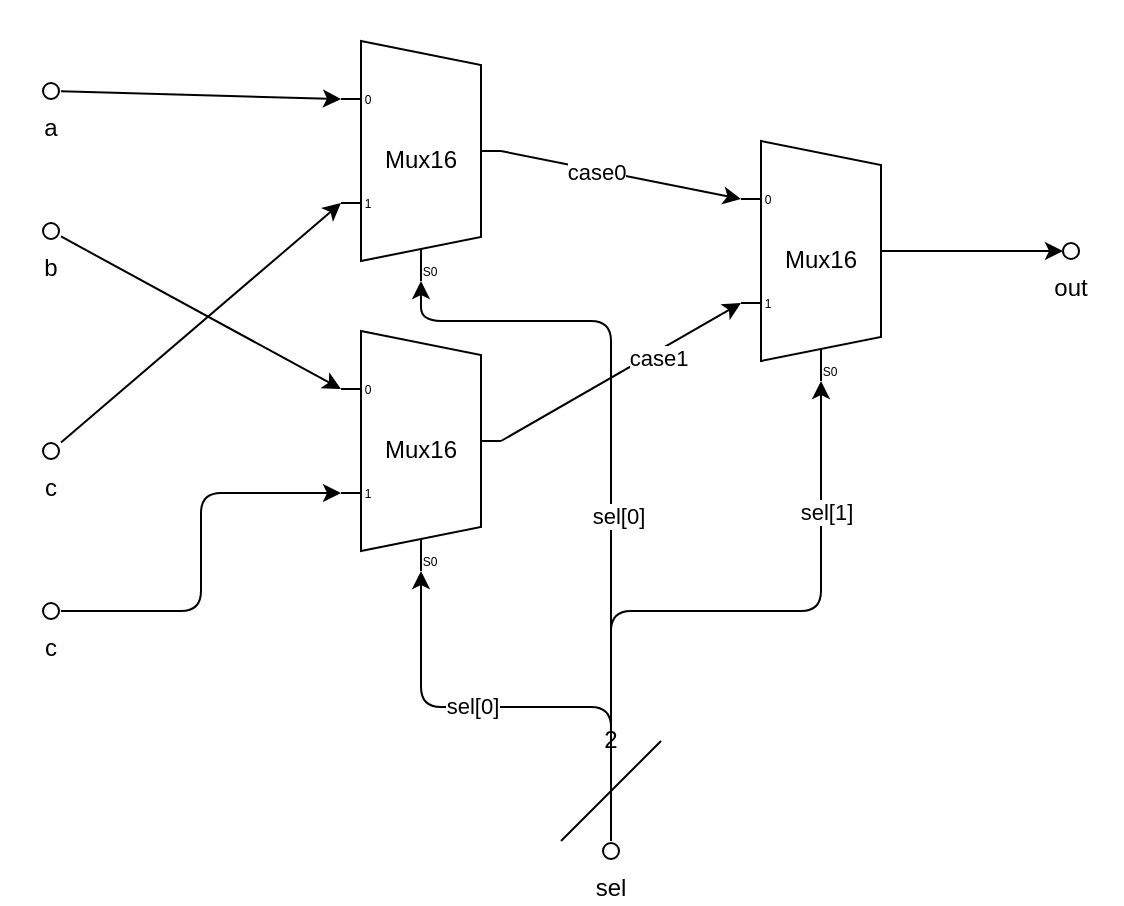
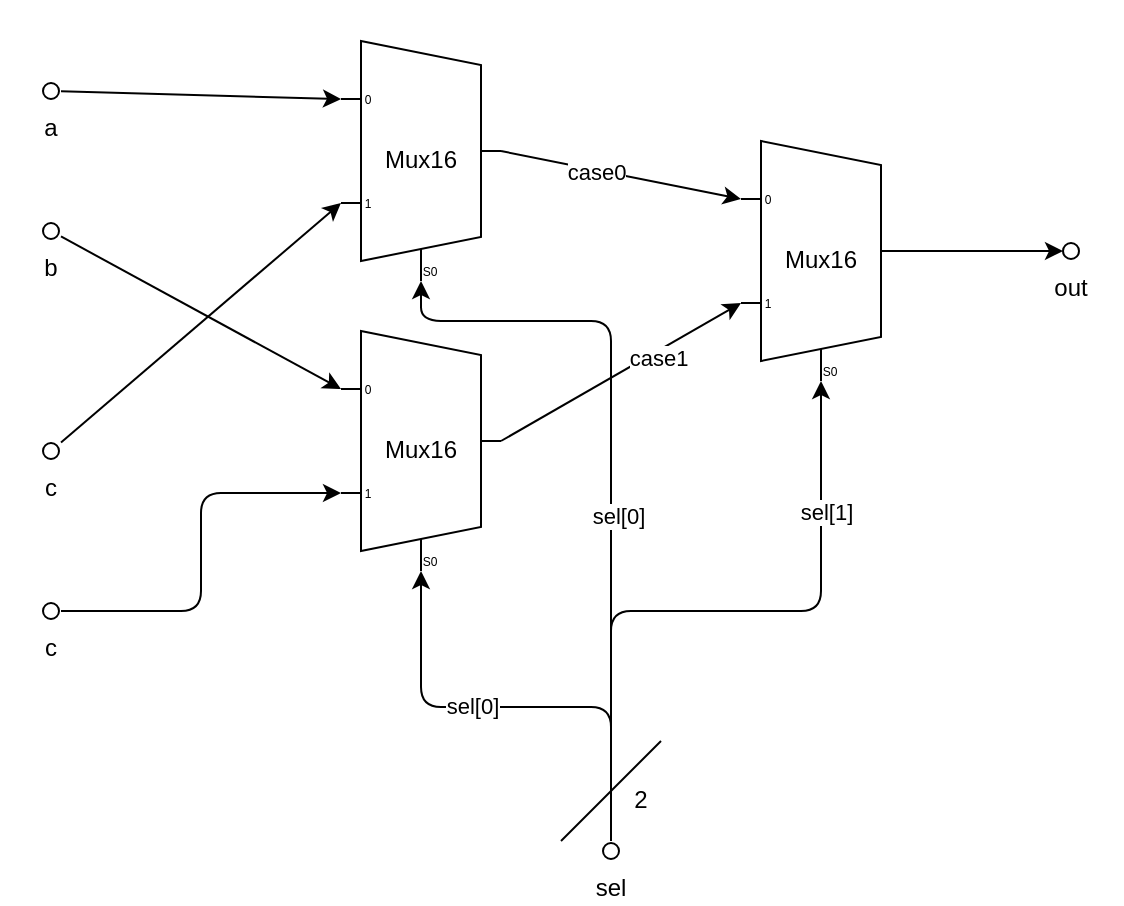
  <mxCell id="0" />
  <mxCell id="1" parent="0" />
  <mxCell id="2" style="edgeStyle=none;html=1;exitX=1;exitY=0.5;exitDx=0;exitDy=-5;exitPerimeter=0;entryX=0;entryY=0.65;entryDx=0;entryDy=3;entryPerimeter=0;" edge="1" parent="1" source="4" target="9"><mxGeometry relative="1" as="geometry" /></mxCell>
  <mxCell id="3" value="case1" style="edgeLabel;html=1;align=center;verticalAlign=middle;resizable=0;points=[];" vertex="1" connectable="0" parent="2"><mxGeometry x="0.28" y="-2" relative="1" as="geometry"><mxPoint y="1" as="offset" /></mxGeometry></mxCell>
  <mxCell id="4" value="Mux16" style="shadow=0;dashed=0;align=center;html=1;strokeWidth=1;shape=mxgraph.electrical.abstract.mux2;" vertex="1" parent="1"><mxGeometry x="170" y="165" width="80" height="120" as="geometry" /></mxCell>
  <mxCell id="5" style="edgeStyle=none;html=1;exitX=1;exitY=0.5;exitDx=0;exitDy=-5;exitPerimeter=0;entryX=0;entryY=0.217;entryDx=0;entryDy=3;entryPerimeter=0;" edge="1" parent="1" source="7" target="9"><mxGeometry relative="1" as="geometry" /></mxCell>
  <mxCell id="6" value="case0" style="edgeLabel;html=1;align=center;verticalAlign=middle;resizable=0;points=[];" vertex="1" connectable="0" parent="5"><mxGeometry x="-0.196" y="-1" relative="1" as="geometry"><mxPoint as="offset" /></mxGeometry></mxCell>
  <mxCell id="7" value="Mux16" style="shadow=0;dashed=0;align=center;html=1;strokeWidth=1;shape=mxgraph.electrical.abstract.mux2;" vertex="1" parent="1"><mxGeometry x="170" y="20" width="80" height="120" as="geometry" /></mxCell>
  <mxCell id="8" style="edgeStyle=none;html=1;exitX=1;exitY=0.5;exitDx=0;exitDy=-5;exitPerimeter=0;entryX=0.1;entryY=0.5;entryDx=0;entryDy=0;entryPerimeter=0;" edge="1" parent="1" source="9" target="10"><mxGeometry relative="1" as="geometry" /></mxCell>
  <mxCell id="9" value="Mux16" style="shadow=0;dashed=0;align=center;html=1;strokeWidth=1;shape=mxgraph.electrical.abstract.mux2;" vertex="1" parent="1"><mxGeometry x="370" y="70" width="80" height="120" as="geometry" /></mxCell>
  <mxCell id="10" value="out" style="verticalLabelPosition=bottom;shadow=0;dashed=0;align=center;html=1;verticalAlign=top;shape=mxgraph.electrical.logic_gates.inverting_contact;" vertex="1" parent="1"><mxGeometry x="530" y="120" width="10" height="10" as="geometry" /></mxCell>
  <mxCell id="11" style="edgeStyle=elbowEdgeStyle;elbow=vertical;html=1;entryX=0.375;entryY=1;entryDx=10;entryDy=0;entryPerimeter=0;" edge="1" parent="1" source="17" target="4"><mxGeometry relative="1" as="geometry" /></mxCell>
  <mxCell id="12" value="sel[0]" style="edgeLabel;html=1;align=center;verticalAlign=middle;resizable=0;points=[];" vertex="1" connectable="0" parent="11"><mxGeometry x="0.192" y="-1" relative="1" as="geometry"><mxPoint as="offset" /></mxGeometry></mxCell>
  <mxCell id="13" style="edgeStyle=elbowEdgeStyle;elbow=vertical;html=1;entryX=0.375;entryY=1;entryDx=10;entryDy=0;entryPerimeter=0;" edge="1" parent="1" source="17" target="7"><mxGeometry relative="1" as="geometry"><Array as="points"><mxPoint x="260" y="160" /><mxPoint x="280" y="90" /><mxPoint x="280" y="130" /><mxPoint x="305" y="270" /></Array></mxGeometry></mxCell>
  <mxCell id="14" value="sel[0]" style="edgeLabel;html=1;align=center;verticalAlign=middle;resizable=0;points=[];" vertex="1" connectable="0" parent="13"><mxGeometry x="-0.131" y="-3" relative="1" as="geometry"><mxPoint as="offset" /></mxGeometry></mxCell>
  <mxCell id="15" style="edgeStyle=elbowEdgeStyle;html=1;entryX=0.375;entryY=1;entryDx=10;entryDy=0;entryPerimeter=0;elbow=vertical;" edge="1" parent="1" source="17" target="9"><mxGeometry relative="1" as="geometry" /></mxCell>
  <mxCell id="16" value="sel[1]" style="edgeLabel;html=1;align=center;verticalAlign=middle;resizable=0;points=[];" vertex="1" connectable="0" parent="15"><mxGeometry x="0.612" y="-2" relative="1" as="geometry"><mxPoint as="offset" /></mxGeometry></mxCell>
  <mxCell id="17" value="sel" style="verticalLabelPosition=bottom;shadow=0;dashed=0;align=center;html=1;verticalAlign=top;shape=mxgraph.electrical.logic_gates.inverting_contact;" vertex="1" parent="1"><mxGeometry x="300" y="420" width="10" height="10" as="geometry" /></mxCell>
  <mxCell id="18" value="" style="endArrow=none;html=1;" edge="1" parent="1"><mxGeometry width="50" height="50" relative="1" as="geometry"><mxPoint x="280" y="420" as="sourcePoint" /><mxPoint x="330" y="370" as="targetPoint" /></mxGeometry></mxCell>
- <mxCell id="19" value="2" style="text;html=1;align=center;verticalAlign=middle;resizable=0;points=[];autosize=1;strokeColor=none;" vertex="1" parent="1"><mxGeometry x="295" y="360" width="20" height="20" as="geometry" /></mxCell>
+ <mxCell id="19" value="2" style="text;html=1;align=center;verticalAlign=middle;resizable=0;points=[];autosize=1;strokeColor=none;" vertex="1" parent="1"><mxGeometry x="310" y="390" width="20" height="20" as="geometry" /></mxCell>
  <mxCell id="20" style="edgeStyle=none;html=1;entryX=0;entryY=0.217;entryDx=0;entryDy=3;entryPerimeter=0;" edge="1" parent="1" source="21" target="7"><mxGeometry relative="1" as="geometry" /></mxCell>
  <mxCell id="21" value="a" style="verticalLabelPosition=bottom;shadow=0;dashed=0;align=center;html=1;verticalAlign=top;shape=mxgraph.electrical.logic_gates.inverting_contact;" vertex="1" parent="1"><mxGeometry x="20" y="40" width="10" height="10" as="geometry" /></mxCell>
  <mxCell id="22" style="html=1;entryX=0;entryY=0.217;entryDx=0;entryDy=3;entryPerimeter=0;" edge="1" parent="1" source="23" target="4"><mxGeometry relative="1" as="geometry" /></mxCell>
  <mxCell id="23" value="b" style="verticalLabelPosition=bottom;shadow=0;dashed=0;align=center;html=1;verticalAlign=top;shape=mxgraph.electrical.logic_gates.inverting_contact;" vertex="1" parent="1"><mxGeometry x="20" y="110" width="10" height="10" as="geometry" /></mxCell>
  <mxCell id="24" style="html=1;entryX=0;entryY=0.65;entryDx=0;entryDy=3;entryPerimeter=0;" edge="1" parent="1" source="25" target="7"><mxGeometry relative="1" as="geometry" /></mxCell>
  <mxCell id="25" value="c" style="verticalLabelPosition=bottom;shadow=0;dashed=0;align=center;html=1;verticalAlign=top;shape=mxgraph.electrical.logic_gates.inverting_contact;" vertex="1" parent="1"><mxGeometry x="20" y="220" width="10" height="10" as="geometry" /></mxCell>
  <mxCell id="26" style="edgeStyle=elbowEdgeStyle;html=1;entryX=0;entryY=0.65;entryDx=0;entryDy=3;entryPerimeter=0;" edge="1" parent="1" source="27" target="4"><mxGeometry relative="1" as="geometry" /></mxCell>
  <mxCell id="27" value="c" style="verticalLabelPosition=bottom;shadow=0;dashed=0;align=center;html=1;verticalAlign=top;shape=mxgraph.electrical.logic_gates.inverting_contact;" vertex="1" parent="1"><mxGeometry x="20" y="300" width="10" height="10" as="geometry" /></mxCell>
